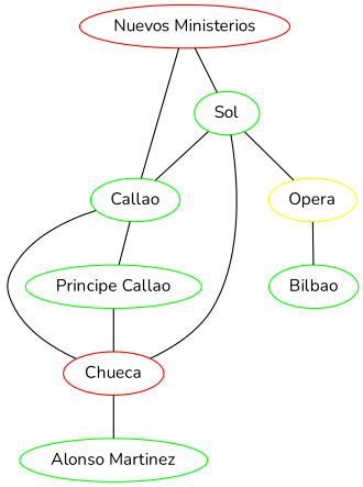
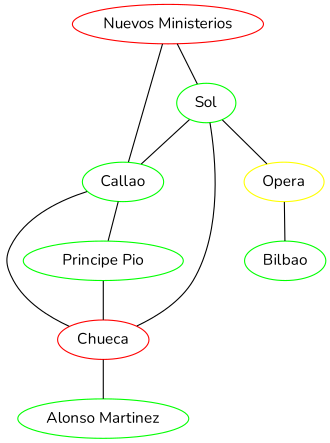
  strict graph {
    fontname=Nunito
    node [color=green fontname=Nunito]
    edge [color=black fontname=Nunito]
    n1 [label=Sol]
    n2 [label=Callao]
    n3 [color=red label=Chueca]
    n4 [color=yellow label=Opera]
-   n5 [label="Principe Callao"]
+   n5 [label="Principe Pio"]
    n6 [label="Alonso Martinez"]
    n7 [label=Bilbao]
    n8 [color=red label="Nuevos Ministerios"]
    n1 -- n2
    n1 -- n3
    n1 -- n4
    n2 -- n3
    n2 -- n5
    n3 -- n6
    n4 -- n7
    n5 -- n3
    n8 -- n1
    n8 -- n2
  }
